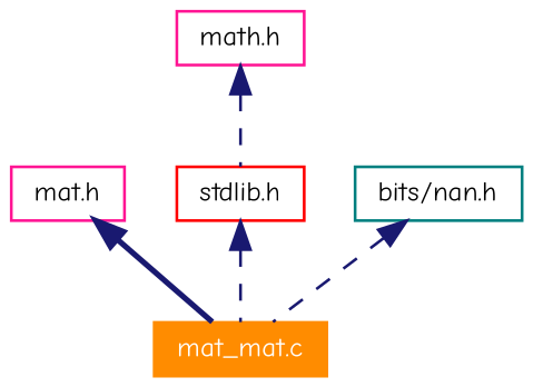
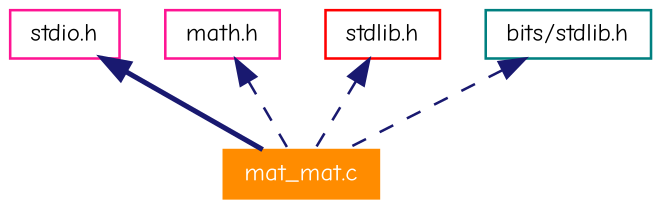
  digraph {
    fontname="Comic Neue"
    node [color=deeppink fontname="Comic Neue" fontsize=10 shape=box]
    edge [color=midnightblue dir=back fontname="Comic Neue" fontsize=10 style=dashed]
    n1 [color=darkorange fontcolor=white height=0.2 label="mat_mat.c" style=filled width=0.4]
-   n2 [height=0.2 label="mat.h" width=0.4]
+   n2 [height=0.2 label="stdio.h" width=0.4]
    n3 [height=0.2 label="math.h" width=0.4]
    n4 [color=red height=0.2 label="stdlib.h" width=0.4]
-   n5 [color=teal height=0.2 label="bits/nan.h" width=0.4]
+   n5 [color=teal height=0.2 label="bits/stdlib.h" width=0.4]
    n2 -> n1 [style=bold]
-   n3 -> n4
+   n3 -> n1
    n4 -> n1
    n5 -> n1
  }
